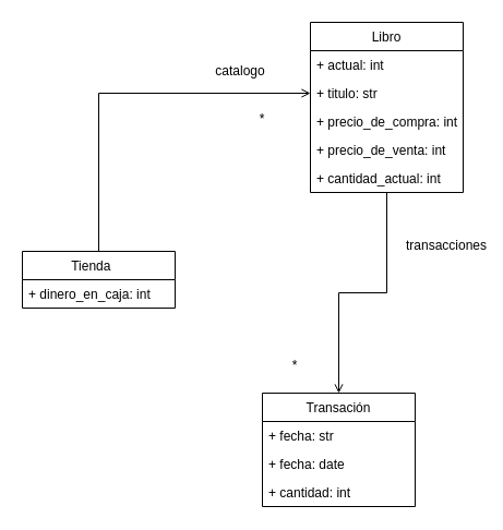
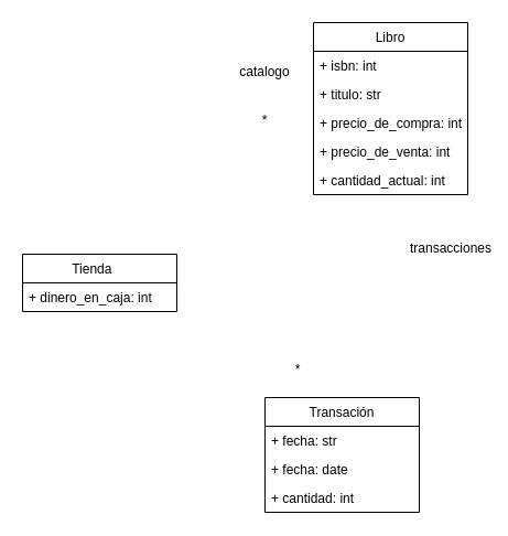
  <mxCell id="0" />
  <mxCell id="1" parent="0" />
- <mxCell id="2" style="edgeStyle=orthogonalEdgeStyle;rounded=0;orthogonalLoop=1;jettySize=auto;html=1;entryX=0;entryY=0.5;entryDx=0;entryDy=0;endArrow=open;endFill=0;" edge="1" parent="1" source="3" target="8"><mxGeometry relative="1" as="geometry" /></mxCell>
  <mxCell id="3" value="Tienda    " style="swimlane;fontStyle=0;childLayout=stackLayout;horizontal=1;startSize=26;fillColor=none;horizontalStack=0;resizeParent=1;resizeParentMax=0;resizeLast=0;collapsible=1;marginBottom=0;" vertex="1" parent="1"><mxGeometry x="20" y="230" width="140" height="52" as="geometry" /></mxCell>
  <mxCell id="4" value="+ dinero_en_caja: int" style="text;strokeColor=none;fillColor=none;align=left;verticalAlign=top;spacingLeft=4;spacingRight=4;overflow=hidden;rotatable=0;points=[[0,0.5],[1,0.5]];portConstraint=eastwest;" vertex="1" parent="3"><mxGeometry y="26" width="140" height="26" as="geometry" /></mxCell>
- <mxCell id="5" style="edgeStyle=orthogonalEdgeStyle;rounded=0;orthogonalLoop=1;jettySize=auto;html=1;exitX=0.5;exitY=1;exitDx=0;exitDy=0;entryX=0.5;entryY=0;entryDx=0;entryDy=0;endArrow=open;endFill=0;" edge="1" parent="1" source="6" target="12"><mxGeometry relative="1" as="geometry" /></mxCell>
  <mxCell id="6" value="Libro" style="swimlane;fontStyle=0;childLayout=stackLayout;horizontal=1;startSize=26;fillColor=none;horizontalStack=0;resizeParent=1;resizeParentMax=0;resizeLast=0;collapsible=1;marginBottom=0;" vertex="1" parent="1"><mxGeometry x="284" y="20" width="140" height="156" as="geometry" /></mxCell>
- <mxCell id="7" value="+ actual: int" style="text;strokeColor=none;fillColor=none;align=left;verticalAlign=top;spacingLeft=4;spacingRight=4;overflow=hidden;rotatable=0;points=[[0,0.5],[1,0.5]];portConstraint=eastwest;" vertex="1" parent="6"><mxGeometry y="26" width="140" height="26" as="geometry" /></mxCell>
+ <mxCell id="7" value="+ isbn: int" style="text;strokeColor=none;fillColor=none;align=left;verticalAlign=top;spacingLeft=4;spacingRight=4;overflow=hidden;rotatable=0;points=[[0,0.5],[1,0.5]];portConstraint=eastwest;" vertex="1" parent="6"><mxGeometry y="26" width="140" height="26" as="geometry" /></mxCell>
  <mxCell id="8" value="+ titulo: str" style="text;strokeColor=none;fillColor=none;align=left;verticalAlign=top;spacingLeft=4;spacingRight=4;overflow=hidden;rotatable=0;points=[[0,0.5],[1,0.5]];portConstraint=eastwest;" vertex="1" parent="6"><mxGeometry y="52" width="140" height="26" as="geometry" /></mxCell>
  <mxCell id="9" value="+ precio_de_compra: int" style="text;strokeColor=none;fillColor=none;align=left;verticalAlign=top;spacingLeft=4;spacingRight=4;overflow=hidden;rotatable=0;points=[[0,0.5],[1,0.5]];portConstraint=eastwest;" vertex="1" parent="6"><mxGeometry y="78" width="140" height="26" as="geometry" /></mxCell>
  <mxCell id="10" value="+ precio_de_venta: int" style="text;strokeColor=none;fillColor=none;align=left;verticalAlign=top;spacingLeft=4;spacingRight=4;overflow=hidden;rotatable=0;points=[[0,0.5],[1,0.5]];portConstraint=eastwest;" vertex="1" parent="6"><mxGeometry y="104" width="140" height="26" as="geometry" /></mxCell>
  <mxCell id="11" value="+ cantidad_actual: int" style="text;strokeColor=none;fillColor=none;align=left;verticalAlign=top;spacingLeft=4;spacingRight=4;overflow=hidden;rotatable=0;points=[[0,0.5],[1,0.5]];portConstraint=eastwest;" vertex="1" parent="6"><mxGeometry y="130" width="140" height="26" as="geometry" /></mxCell>
  <mxCell id="12" value="Transación" style="swimlane;fontStyle=0;childLayout=stackLayout;horizontal=1;startSize=26;fillColor=none;horizontalStack=0;resizeParent=1;resizeParentMax=0;resizeLast=0;collapsible=1;marginBottom=0;" vertex="1" parent="1"><mxGeometry x="240" y="360" width="140" height="104" as="geometry" /></mxCell>
  <mxCell id="13" value="+ fecha: str" style="text;strokeColor=none;fillColor=none;align=left;verticalAlign=top;spacingLeft=4;spacingRight=4;overflow=hidden;rotatable=0;points=[[0,0.5],[1,0.5]];portConstraint=eastwest;" vertex="1" parent="12"><mxGeometry y="26" width="140" height="26" as="geometry" /></mxCell>
  <mxCell id="14" value="+ fecha: date" style="text;strokeColor=none;fillColor=none;align=left;verticalAlign=top;spacingLeft=4;spacingRight=4;overflow=hidden;rotatable=0;points=[[0,0.5],[1,0.5]];portConstraint=eastwest;" vertex="1" parent="12"><mxGeometry y="52" width="140" height="26" as="geometry" /></mxCell>
  <mxCell id="15" value="+ cantidad: int" style="text;strokeColor=none;fillColor=none;align=left;verticalAlign=top;spacingLeft=4;spacingRight=4;overflow=hidden;rotatable=0;points=[[0,0.5],[1,0.5]];portConstraint=eastwest;" vertex="1" parent="12"><mxGeometry y="78" width="140" height="26" as="geometry" /></mxCell>
- <mxCell id="16" value="catalogo" style="text;html=1;strokeColor=none;fillColor=none;align=center;verticalAlign=middle;whiteSpace=wrap;rounded=0;" vertex="1" parent="1"><mxGeometry x="190" y="50" width="60" height="30" as="geometry" /></mxCell>
+ <mxCell id="16" value="catalogo" style="text;html=1;strokeColor=none;fillColor=none;align=center;verticalAlign=middle;whiteSpace=wrap;rounded=0;" vertex="1" parent="1"><mxGeometry x="210" y="50" width="60" height="30" as="geometry" /></mxCell>
  <mxCell id="17" value="*" style="text;html=1;strokeColor=none;fillColor=none;align=center;verticalAlign=middle;whiteSpace=wrap;rounded=0;" vertex="1" parent="1"><mxGeometry x="210" y="94" width="60" height="30" as="geometry" /></mxCell>
  <mxCell id="18" value="*" style="text;html=1;strokeColor=none;fillColor=none;align=center;verticalAlign=middle;whiteSpace=wrap;rounded=0;" vertex="1" parent="1"><mxGeometry x="240" y="320" width="60" height="30" as="geometry" /></mxCell>
  <mxCell id="19" value="transacciones" style="text;html=1;strokeColor=none;fillColor=none;align=center;verticalAlign=middle;whiteSpace=wrap;rounded=0;" vertex="1" parent="1"><mxGeometry x="379" y="210" width="60" height="30" as="geometry" /></mxCell>
